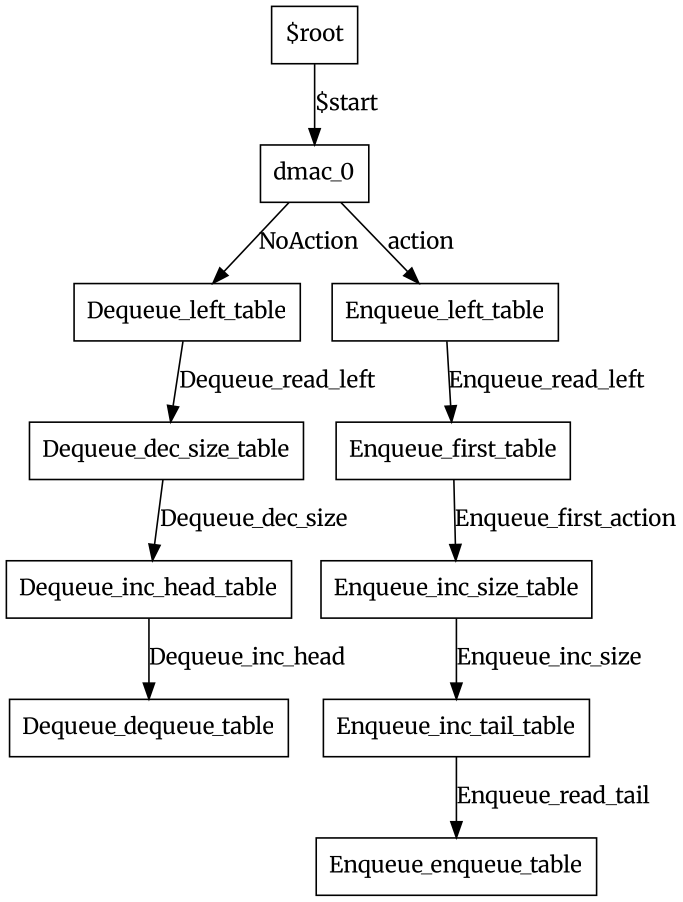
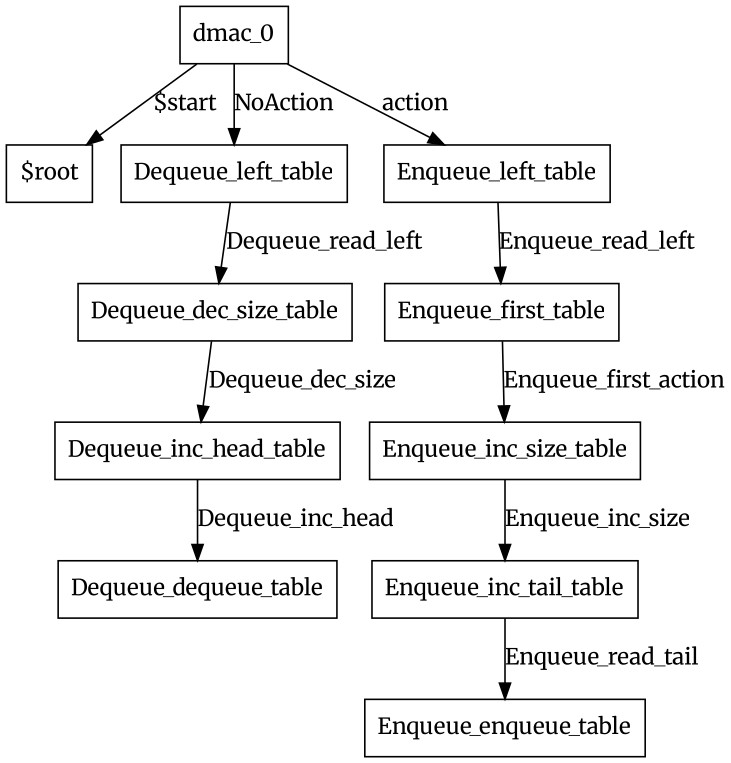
  digraph {
    fontname=Merriweather
    node [color=black fontname=Merriweather shape=box]
    edge [color=black fontname=Merriweather]
    n1 [label="$root"]
    n2 [label=dmac_0]
    n3 [label=Dequeue_left_table]
    n4 [label=Enqueue_left_table]
    n5 [label=Dequeue_dec_size_table]
    n6 [label=Dequeue_inc_head_table]
    n7 [label=Dequeue_dequeue_table]
    n8 [label=Enqueue_enqueue_table]
    n9 [label=Enqueue_first_table]
    n10 [label=Enqueue_inc_size_table]
    n11 [label=Enqueue_inc_tail_table]
-   n1 -> n2 [label="$start"]
+   n2 -> n1 [label="$start"]
    n2 -> n3 [label=NoAction]
    n2 -> n4 [label=action]
    n3 -> n5 [label=Dequeue_read_left]
    n4 -> n9 [label=Enqueue_read_left]
    n5 -> n6 [label=Dequeue_dec_size]
    n6 -> n7 [label=Dequeue_inc_head]
    n9 -> n10 [label=Enqueue_first_action]
    n10 -> n11 [label=Enqueue_inc_size]
    n11 -> n8 [label=Enqueue_read_tail]
  }
